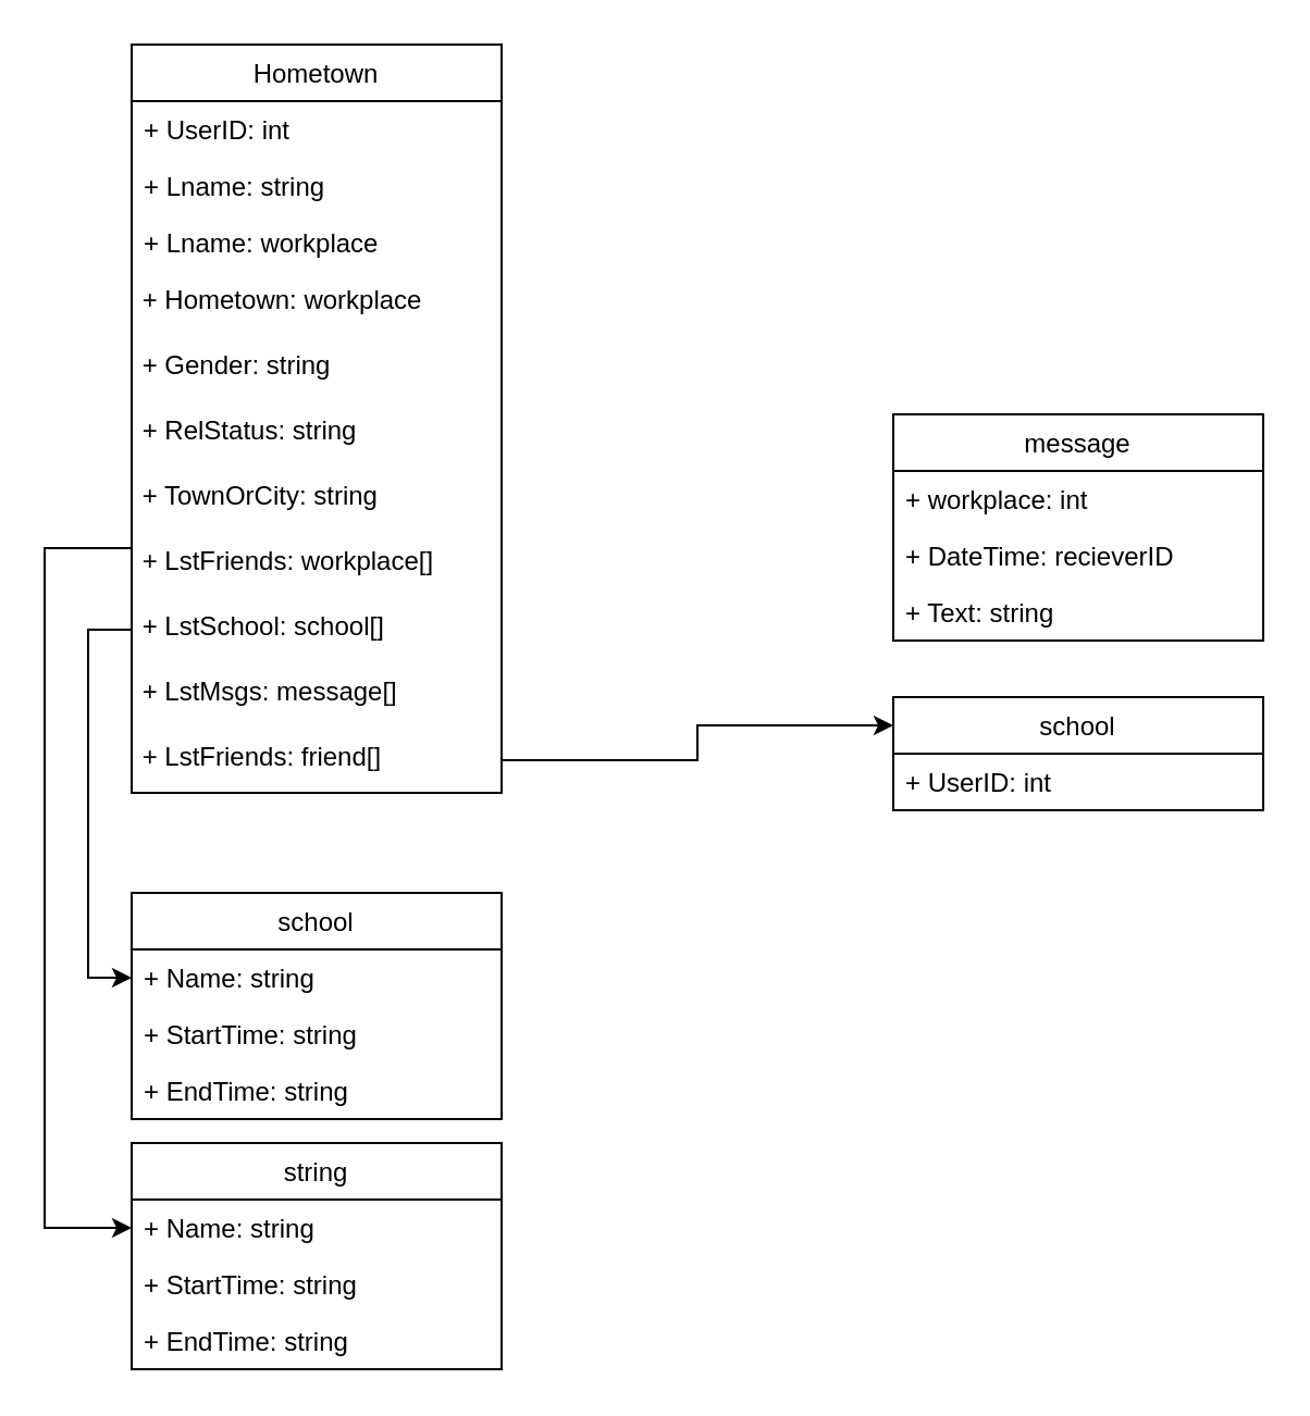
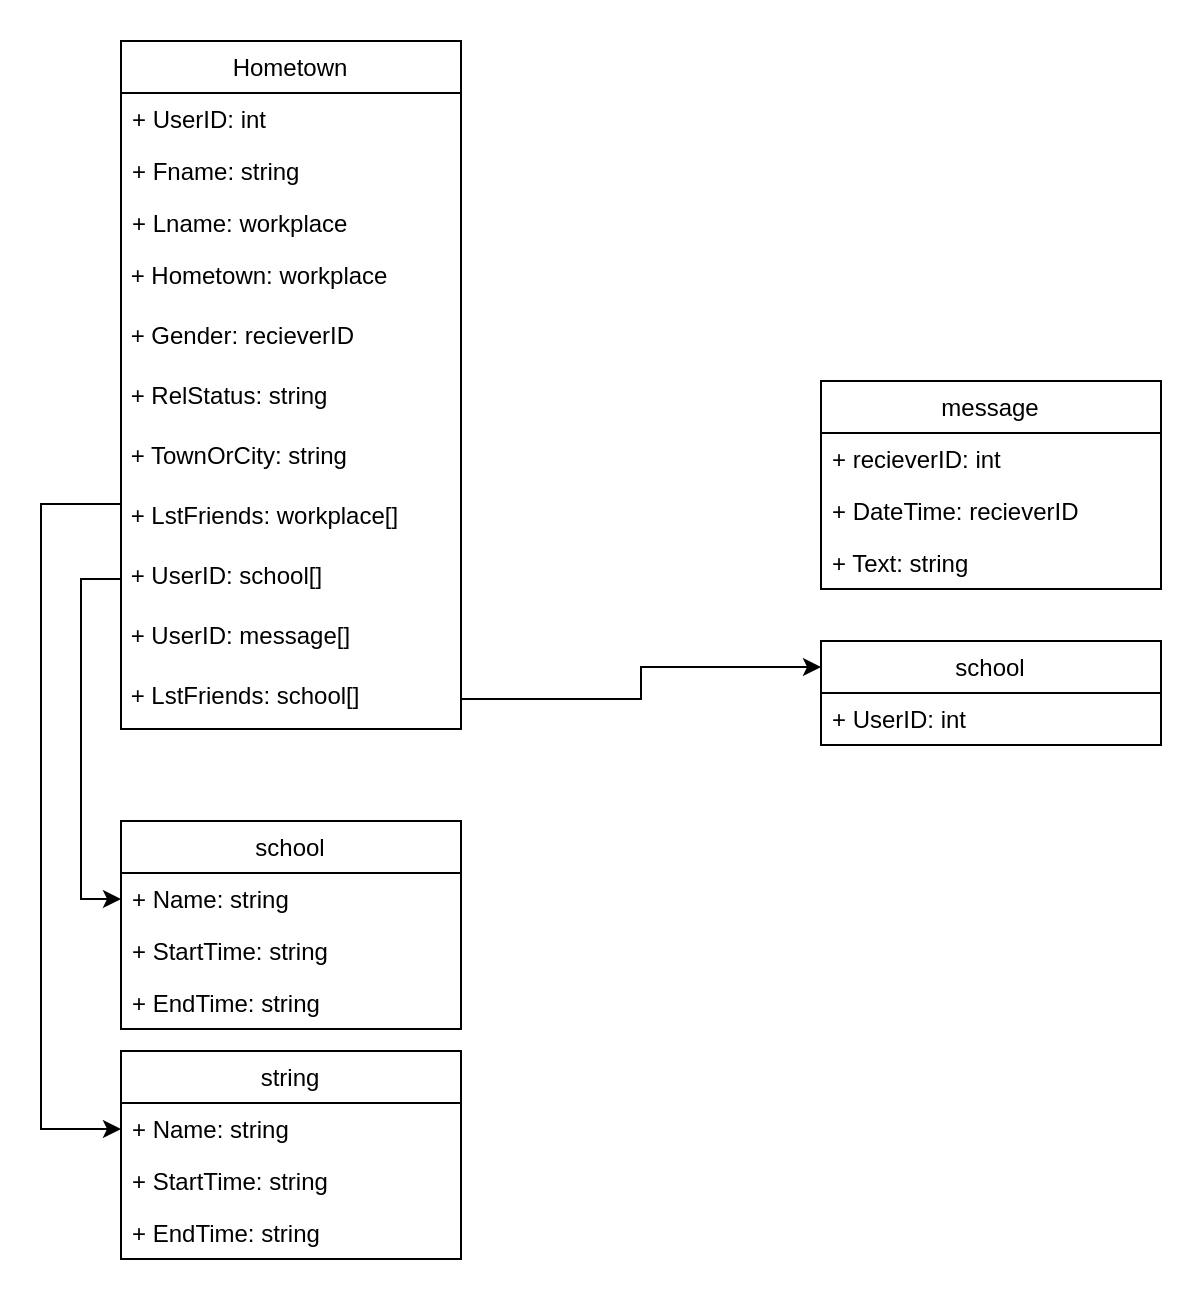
  <mxCell id="0" />
  <mxCell id="1" parent="0" />
  <mxCell id="2" value="Hometown" parent="1" vertex="1" style="swimlane;fontStyle=0;childLayout=stackLayout;horizontal=1;startSize=26;fillColor=none;horizontalStack=0;resizeParent=1;resizeParentMax=0;resizeLast=0;collapsible=1;marginBottom=0;"><mxGeometry as="geometry" height="344" width="170" y="20" x="60"><mxRectangle as="alternateBounds" height="26" width="60" y="160" x="130" /></mxGeometry></mxCell>
  <mxCell id="3" value="+ UserID: int" parent="2" vertex="1" style="text;strokeColor=none;fillColor=none;align=left;verticalAlign=top;spacingLeft=4;spacingRight=4;overflow=hidden;rotatable=0;points=[[0,0.5],[1,0.5]];portConstraint=eastwest;"><mxGeometry as="geometry" height="26" width="170" y="26" /></mxCell>
- <mxCell id="4" value="+ Lname: string" parent="2" vertex="1" style="text;strokeColor=none;fillColor=none;align=left;verticalAlign=top;spacingLeft=4;spacingRight=4;overflow=hidden;rotatable=0;points=[[0,0.5],[1,0.5]];portConstraint=eastwest;"><mxGeometry as="geometry" height="26" width="170" y="52" /></mxCell>
+ <mxCell id="4" value="+ Fname: string" parent="2" vertex="1" style="text;strokeColor=none;fillColor=none;align=left;verticalAlign=top;spacingLeft=4;spacingRight=4;overflow=hidden;rotatable=0;points=[[0,0.5],[1,0.5]];portConstraint=eastwest;"><mxGeometry as="geometry" height="26" width="170" y="52" /></mxCell>
  <mxCell id="5" value="+ Lname: workplace" parent="2" vertex="1" style="text;strokeColor=none;fillColor=none;align=left;verticalAlign=top;spacingLeft=4;spacingRight=4;overflow=hidden;rotatable=0;points=[[0,0.5],[1,0.5]];portConstraint=eastwest;"><mxGeometry as="geometry" height="26" width="170" y="78" /></mxCell>
  <mxCell id="6" value="&amp;nbsp;+ Hometown: workplace" parent="2" vertex="1" style="text;html=1;"><mxGeometry as="geometry" height="30" width="170" y="104" /></mxCell>
- <mxCell id="7" value="&amp;nbsp;+ Gender: string" parent="2" vertex="1" style="text;html=1;"><mxGeometry as="geometry" height="30" width="170" y="134" /></mxCell>
+ <mxCell id="7" value="&amp;nbsp;+ Gender: recieverID" parent="2" vertex="1" style="text;html=1;"><mxGeometry as="geometry" height="30" width="170" y="134" /></mxCell>
  <mxCell id="8" value="&amp;nbsp;+ RelStatus: string" parent="2" vertex="1" style="text;html=1;"><mxGeometry as="geometry" height="30" width="170" y="164" /></mxCell>
  <mxCell id="9" value="&amp;nbsp;+ TownOrCity: string" parent="2" vertex="1" style="text;html=1;"><mxGeometry as="geometry" height="30" width="170" y="194" /></mxCell>
  <mxCell id="10" value="&amp;nbsp;+ LstFriends: workplace[]" parent="2" vertex="1" style="text;html=1;"><mxGeometry as="geometry" height="30" width="170" y="224" /></mxCell>
- <mxCell id="11" value="&amp;nbsp;+ LstSchool: school[]" parent="2" vertex="1" style="text;html=1;"><mxGeometry as="geometry" height="30" width="170" y="254" /></mxCell>
- <mxCell id="12" value="&amp;nbsp;+ LstMsgs: message[]" parent="2" vertex="1" style="text;html=1;"><mxGeometry as="geometry" height="30" width="170" y="284" /></mxCell>
- <mxCell id="13" value="&amp;nbsp;+ LstFriends: friend[]" parent="2" vertex="1" style="text;html=1;"><mxGeometry as="geometry" height="30" width="170" y="314" /></mxCell>
+ <mxCell id="11" value="&amp;nbsp;+ UserID: school[]" parent="2" vertex="1" style="text;html=1;"><mxGeometry as="geometry" height="30" width="170" y="254" /></mxCell>
+ <mxCell id="12" value="&amp;nbsp;+ UserID: message[]" parent="2" vertex="1" style="text;html=1;"><mxGeometry as="geometry" height="30" width="170" y="284" /></mxCell>
+ <mxCell id="13" value="&amp;nbsp;+ LstFriends: school[]" parent="2" vertex="1" style="text;html=1;"><mxGeometry as="geometry" height="30" width="170" y="314" /></mxCell>
  <mxCell id="14" value="string" parent="1" vertex="1" style="swimlane;fontStyle=0;childLayout=stackLayout;horizontal=1;startSize=26;fillColor=none;horizontalStack=0;resizeParent=1;resizeParentMax=0;resizeLast=0;collapsible=1;marginBottom=0;"><mxGeometry as="geometry" height="104" width="170" y="525" x="60"><mxRectangle as="alternateBounds" height="26" width="60" y="160" x="130" /></mxGeometry></mxCell>
  <mxCell id="15" value="+ Name: string" parent="14" vertex="1" style="text;strokeColor=none;fillColor=none;align=left;verticalAlign=top;spacingLeft=4;spacingRight=4;overflow=hidden;rotatable=0;points=[[0,0.5],[1,0.5]];portConstraint=eastwest;"><mxGeometry as="geometry" height="26" width="170" y="26" /></mxCell>
  <mxCell id="16" value="+ StartTime: string" parent="14" vertex="1" style="text;strokeColor=none;fillColor=none;align=left;verticalAlign=top;spacingLeft=4;spacingRight=4;overflow=hidden;rotatable=0;points=[[0,0.5],[1,0.5]];portConstraint=eastwest;"><mxGeometry as="geometry" height="26" width="170" y="52" /></mxCell>
  <mxCell id="17" value="+ EndTime: string" parent="14" vertex="1" style="text;strokeColor=none;fillColor=none;align=left;verticalAlign=top;spacingLeft=4;spacingRight=4;overflow=hidden;rotatable=0;points=[[0,0.5],[1,0.5]];portConstraint=eastwest;"><mxGeometry as="geometry" height="26" width="170" y="78" /></mxCell>
  <mxCell id="18" value="school" parent="1" vertex="1" style="swimlane;fontStyle=0;childLayout=stackLayout;horizontal=1;startSize=26;fillColor=none;horizontalStack=0;resizeParent=1;resizeParentMax=0;resizeLast=0;collapsible=1;marginBottom=0;"><mxGeometry as="geometry" height="104" width="170" y="410" x="60"><mxRectangle as="alternateBounds" height="26" width="60" y="470" x="130" /></mxGeometry></mxCell>
  <mxCell id="19" value="+ Name: string" parent="18" vertex="1" style="text;strokeColor=none;fillColor=none;align=left;verticalAlign=top;spacingLeft=4;spacingRight=4;overflow=hidden;rotatable=0;points=[[0,0.5],[1,0.5]];portConstraint=eastwest;"><mxGeometry as="geometry" height="26" width="170" y="26" /></mxCell>
  <mxCell id="20" value="+ StartTime: string" parent="18" vertex="1" style="text;strokeColor=none;fillColor=none;align=left;verticalAlign=top;spacingLeft=4;spacingRight=4;overflow=hidden;rotatable=0;points=[[0,0.5],[1,0.5]];portConstraint=eastwest;"><mxGeometry as="geometry" height="26" width="170" y="52" /></mxCell>
  <mxCell id="21" value="+ EndTime: string" parent="18" vertex="1" style="text;strokeColor=none;fillColor=none;align=left;verticalAlign=top;spacingLeft=4;spacingRight=4;overflow=hidden;rotatable=0;points=[[0,0.5],[1,0.5]];portConstraint=eastwest;"><mxGeometry as="geometry" height="26" width="170" y="78" /></mxCell>
  <mxCell id="22" value="message" parent="1" vertex="1" style="swimlane;fontStyle=0;childLayout=stackLayout;horizontal=1;startSize=26;fillColor=none;horizontalStack=0;resizeParent=1;resizeParentMax=0;resizeLast=0;collapsible=1;marginBottom=0;"><mxGeometry as="geometry" height="104" width="170" y="190" x="410"><mxRectangle as="alternateBounds" height="26" width="60" y="470" x="130" /></mxGeometry></mxCell>
- <mxCell id="23" value="+ workplace: int" parent="22" vertex="1" style="text;strokeColor=none;fillColor=none;align=left;verticalAlign=top;spacingLeft=4;spacingRight=4;overflow=hidden;rotatable=0;points=[[0,0.5],[1,0.5]];portConstraint=eastwest;"><mxGeometry as="geometry" height="26" width="170" y="26" /></mxCell>
+ <mxCell id="23" value="+ recieverID: int" parent="22" vertex="1" style="text;strokeColor=none;fillColor=none;align=left;verticalAlign=top;spacingLeft=4;spacingRight=4;overflow=hidden;rotatable=0;points=[[0,0.5],[1,0.5]];portConstraint=eastwest;"><mxGeometry as="geometry" height="26" width="170" y="26" /></mxCell>
  <mxCell id="24" value="+ DateTime: recieverID" parent="22" vertex="1" style="text;strokeColor=none;fillColor=none;align=left;verticalAlign=top;spacingLeft=4;spacingRight=4;overflow=hidden;rotatable=0;points=[[0,0.5],[1,0.5]];portConstraint=eastwest;"><mxGeometry as="geometry" height="26" width="170" y="52" /></mxCell>
  <mxCell id="25" value="+ Text: string" parent="22" vertex="1" style="text;strokeColor=none;fillColor=none;align=left;verticalAlign=top;spacingLeft=4;spacingRight=4;overflow=hidden;rotatable=0;points=[[0,0.5],[1,0.5]];portConstraint=eastwest;"><mxGeometry as="geometry" height="26" width="170" y="78" /></mxCell>
  <mxCell id="26" value="school" parent="1" vertex="1" style="swimlane;fontStyle=0;childLayout=stackLayout;horizontal=1;startSize=26;fillColor=none;horizontalStack=0;resizeParent=1;resizeParentMax=0;resizeLast=0;collapsible=1;marginBottom=0;"><mxGeometry as="geometry" height="52" width="170" y="320" x="410"><mxRectangle as="alternateBounds" height="26" width="60" y="470" x="130" /></mxGeometry></mxCell>
  <mxCell id="27" value="+ UserID: int" parent="26" vertex="1" style="text;strokeColor=none;fillColor=none;align=left;verticalAlign=top;spacingLeft=4;spacingRight=4;overflow=hidden;rotatable=0;points=[[0,0.5],[1,0.5]];portConstraint=eastwest;"><mxGeometry as="geometry" height="26" width="170" y="26" /></mxCell>
  <mxCell id="28" parent="1" style="edgeStyle=orthogonalEdgeStyle;rounded=0;orthogonalLoop=1;jettySize=auto;html=1;entryX=0;entryY=0.25;entryDx=0;entryDy=0;" edge="1" target="26" source="13"><mxGeometry as="geometry" relative="1" /></mxCell>
  <mxCell id="29" parent="1" style="edgeStyle=orthogonalEdgeStyle;rounded=0;orthogonalLoop=1;jettySize=auto;html=1;entryX=0;entryY=0.5;entryDx=0;entryDy=0;" edge="1" target="19" source="11"><mxGeometry as="geometry" relative="1"><Array as="points"><mxPoint y="289" x="40" /><mxPoint y="449" x="40" /></Array></mxGeometry></mxCell>
  <mxCell id="30" parent="1" style="edgeStyle=orthogonalEdgeStyle;rounded=0;orthogonalLoop=1;jettySize=auto;html=1;exitX=0;exitY=0.25;exitDx=0;exitDy=0;entryX=0;entryY=0.5;entryDx=0;entryDy=0;" edge="1" target="15" source="10"><mxGeometry as="geometry" relative="1"><Array as="points"><mxPoint y="252" x="20" /><mxPoint y="564" x="20" /></Array></mxGeometry></mxCell>
